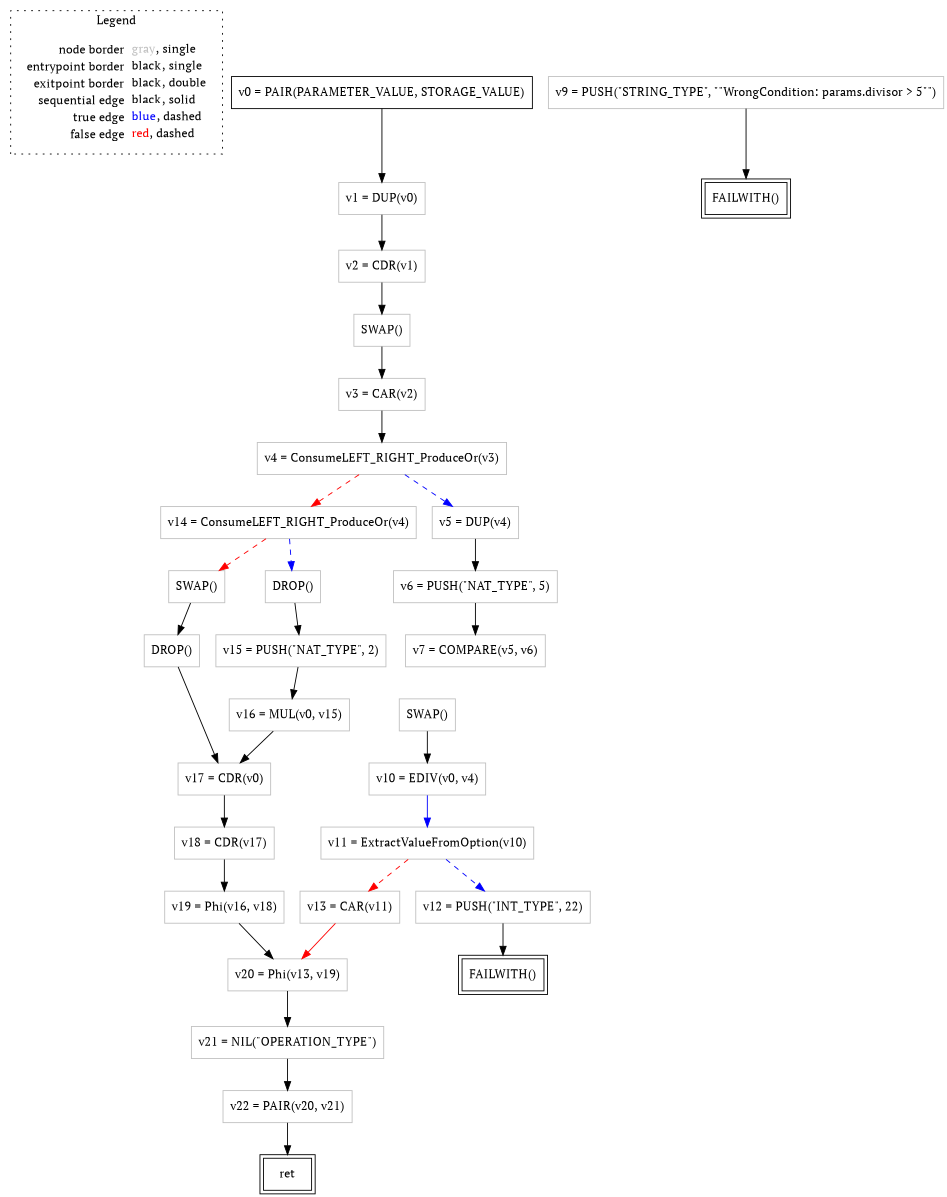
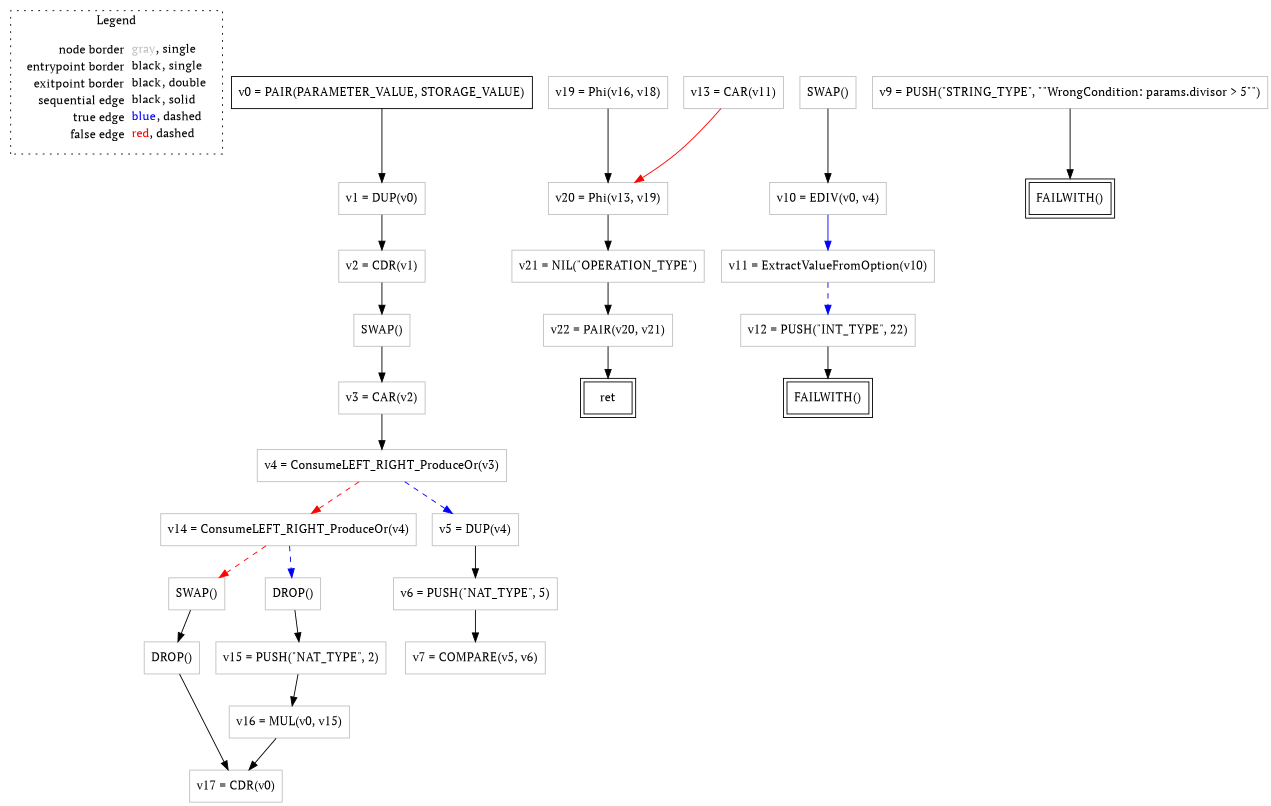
  digraph {
    fontname="PT Serif"
    node [fontname="PT Serif" shape=rect color=gray]
    edge [color=black fontname="PT Serif"]
    n1 [label=<<table border="0" cellpadding="2" cellspacing="0" cellborder="0"><tr><td align="right">node border&nbsp;</td><td align="left"><font color="gray">gray</font>, single</td></tr><tr><td align="right">entrypoint border&nbsp;</td><td align="left"><font color="black">black</font>, single</td></tr><tr><td align="right">exitpoint border&nbsp;</td><td align="left"><font color="black">black</font>, double</td></tr><tr><td align="right">sequential edge&nbsp;</td><td align="left"><font color="black">black</font>, solid</td></tr><tr><td align="right">true edge&nbsp;</td><td align="left"><font color="blue">blue</font>, dashed</td></tr><tr><td align="right">false edge&nbsp;</td><td align="left"><font color="red">red</font>, dashed</td></tr></table>> shape=plaintext color=""]
    n2 [color=black label=<v0 = PAIR(PARAMETER_VALUE, STORAGE_VALUE)>]
    n3 [label=<v1 = DUP(v0)>]
    n4 [label=<v2 = CDR(v1)>]
    n5 [label=<v19 = Phi(v16, v18)>]
    n6 [label=<v20 = Phi(v13, v19)>]
    n7 [label=<v21 = NIL(&quot;OPERATION_TYPE&quot;)>]
    n8 [label=<SWAP()>]
    n9 [label=<v22 = PAIR(v20, v21)>]
    n10 [color=black label=<ret> peripheries=2]
    n11 [label=<v17 = CDR(v0)>]
-   n12 [label=<v18 = CDR(v17)>]
    n13 [label=<SWAP()>]
    n14 [label=<DROP()>]
    n15 [label=<v13 = CAR(v11)>]
    n16 [label=<v3 = CAR(v2)>]
    n17 [label=<v4 = ConsumeLEFT_RIGHT_ProduceOr(v3)>]
    n18 [label=<v14 = ConsumeLEFT_RIGHT_ProduceOr(v4)>]
    n19 [label=<v5 = DUP(v4)>]
    n20 [label=<v12 = PUSH(&quot;INT_TYPE&quot;, 22)>]
    n21 [color=black label=<FAILWITH()> peripheries=2]
    n22 [label=<v6 = PUSH(&quot;NAT_TYPE&quot;, 5)>]
    n23 [label=<v7 = COMPARE(v5, v6)>]
    n24 [label=<v9 = PUSH(&quot;STRING_TYPE&quot;, &quot;&quot;WrongCondition: params.divisor &gt; 5&quot;&quot;)>]
    n25 [color=black label=<FAILWITH()> peripheries=2]
    n26 [label=<DROP()>]
    n27 [label=<v15 = PUSH(&quot;NAT_TYPE&quot;, 2)>]
    n28 [label=<v16 = MUL(v0, v15)>]
    n29 [label=<SWAP()>]
    n30 [label=<v10 = EDIV(v0, v4)>]
    n31 [label=<v11 = ExtractValueFromOption(v10)>]
    subgraph cluster_1 {
      label=Legend
      style=dotted
      n1
    }
    n2 -> n3
    n3 -> n4
    n4 -> n8
    n5 -> n6
    n6 -> n7
    n7 -> n9
    n8 -> n16
    n9 -> n10
-   n11 -> n12
-   n12 -> n5
    n13 -> n14
    n14 -> n11
    n15 -> n6 [color=red]
    n16 -> n17
    n17 -> n18 [color=red style=dashed]
    n17 -> n19 [color=blue style=dashed]
    n18 -> n13 [color=red style=dashed]
    n18 -> n26 [color=blue style=dashed]
    n19 -> n22
    n20 -> n21
    n22 -> n23
    n24 -> n25
    n26 -> n27
    n27 -> n28
    n28 -> n11
    n29 -> n30
    n30 -> n31 [color=blue]
-   n31 -> n15 [color=red style=dashed]
    n31 -> n20 [color=blue style=dashed]
  }
